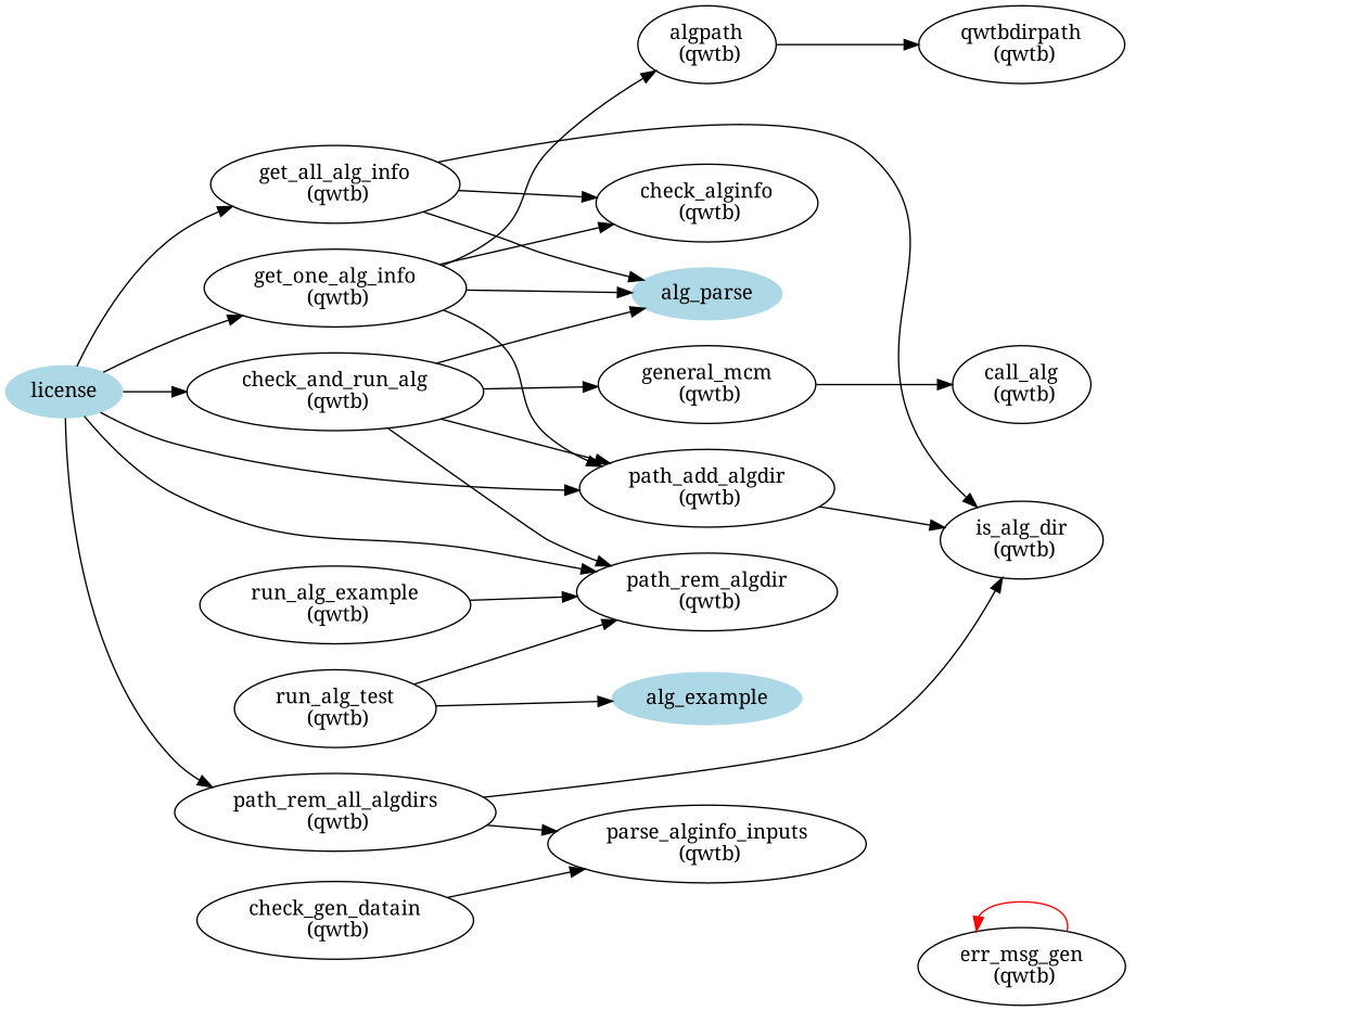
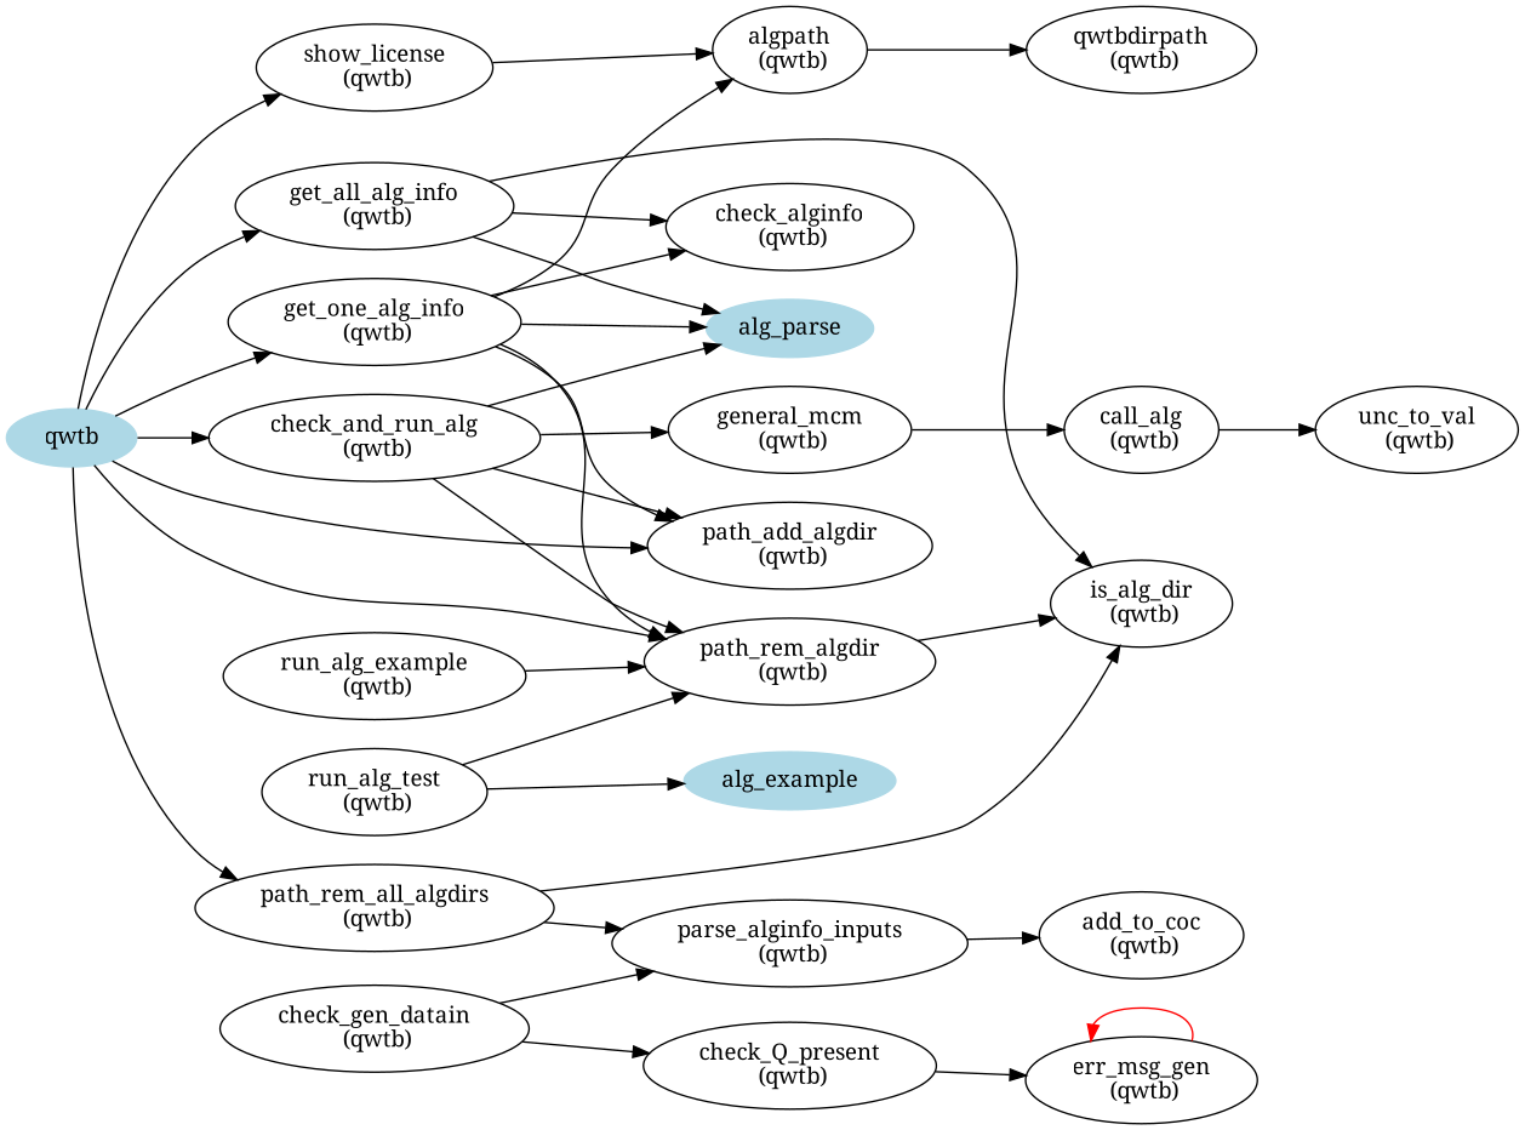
  digraph {
    fontname="Noto Serif"
    rankdir=LR
    node [fontname="Noto Serif" shape=oval]
    edge [fontname="Noto Serif"]
-   qwtb [color=lightblue style=filled label=license]
+   qwtb [color=lightblue style=filled]
    "path_rem_all_algdirs\n (qwtb)"
    "get_all_alg_info\n (qwtb)"
    "path_add_algdir\n (qwtb)"
    "path_rem_algdir\n (qwtb)"
    "get_one_alg_info\n (qwtb)"
+   "show_license\n (qwtb)"
    "check_and_run_alg\n (qwtb)"
    "is_alg_dir\n (qwtb)"
    "parse_alginfo_inputs\n (qwtb)"
    n11 [color=lightblue label=alg_parse style=filled]
    "check_alginfo\n (qwtb)"
    "run_alg_test\n (qwtb)"
    n14 [color=lightblue label=alg_example style=filled]
    "run_alg_example\n (qwtb)"
    "algpath\n (qwtb)"
    "general_mcm\n (qwtb)"
    "qwtbdirpath\n (qwtb)"
    "check_gen_datain\n (qwtb)"
+   "check_Q_present\n (qwtb)"
    "call_alg\n (qwtb)"
+   "add_to_coc\n (qwtb)"
    "err_msg_gen\n (qwtb)"
+   "unc_to_val\n (qwtb)"
    qwtb -> "path_rem_all_algdirs\n (qwtb)"
    qwtb -> "get_all_alg_info\n (qwtb)"
    qwtb -> "path_add_algdir\n (qwtb)"
    qwtb -> "path_rem_algdir\n (qwtb)"
    qwtb -> "get_one_alg_info\n (qwtb)"
+   qwtb -> "show_license\n (qwtb)"
    qwtb -> "check_and_run_alg\n (qwtb)"
    "path_rem_all_algdirs\n (qwtb)" -> "is_alg_dir\n (qwtb)"
    "path_rem_all_algdirs\n (qwtb)" -> "parse_alginfo_inputs\n (qwtb)"
    "get_all_alg_info\n (qwtb)" -> "is_alg_dir\n (qwtb)"
    "get_all_alg_info\n (qwtb)" -> n11
    "get_all_alg_info\n (qwtb)" -> "check_alginfo\n (qwtb)"
-   "path_add_algdir\n (qwtb)" -> "is_alg_dir\n (qwtb)"
+   "path_rem_algdir\n (qwtb)" -> "is_alg_dir\n (qwtb)"
    "get_one_alg_info\n (qwtb)" -> "path_add_algdir\n (qwtb)"
+   "get_one_alg_info\n (qwtb)" -> "path_rem_algdir\n (qwtb)"
    "get_one_alg_info\n (qwtb)" -> n11
    "get_one_alg_info\n (qwtb)" -> "check_alginfo\n (qwtb)"
    "get_one_alg_info\n (qwtb)" -> "algpath\n (qwtb)"
+   "show_license\n (qwtb)" -> "algpath\n (qwtb)"
    "check_and_run_alg\n (qwtb)" -> "path_add_algdir\n (qwtb)"
    "check_and_run_alg\n (qwtb)" -> "path_rem_algdir\n (qwtb)"
    "check_and_run_alg\n (qwtb)" -> n11
    "check_and_run_alg\n (qwtb)" -> "general_mcm\n (qwtb)"
+   "parse_alginfo_inputs\n (qwtb)" -> "add_to_coc\n (qwtb)"
    "run_alg_test\n (qwtb)" -> "path_rem_algdir\n (qwtb)"
    "run_alg_test\n (qwtb)" -> n14
    "run_alg_example\n (qwtb)" -> "path_rem_algdir\n (qwtb)"
    "algpath\n (qwtb)" -> "qwtbdirpath\n (qwtb)"
    "general_mcm\n (qwtb)" -> "call_alg\n (qwtb)"
    "check_gen_datain\n (qwtb)" -> "parse_alginfo_inputs\n (qwtb)"
+   "check_gen_datain\n (qwtb)" -> "check_Q_present\n (qwtb)"
+   "check_Q_present\n (qwtb)" -> "err_msg_gen\n (qwtb)"
+   "call_alg\n (qwtb)" -> "unc_to_val\n (qwtb)"
    "err_msg_gen\n (qwtb)" -> "err_msg_gen\n (qwtb)" [color=red dir=back]
  }
